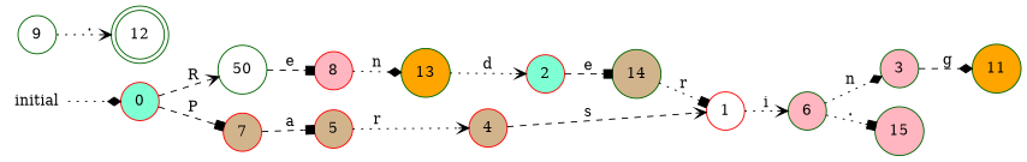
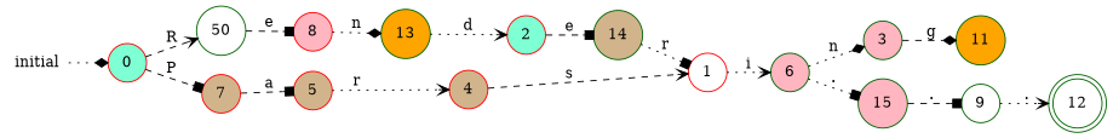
  digraph {
    rankdir=LR
    node [color=darkgreen fillcolor=white shape=circle style=filled]
    edge [arrowhead=box style=dotted]
    0 [color=red fillcolor=aquamarine]
    n2 [label=50]
    7 [color=red fillcolor=tan]
    8 [color=red fillcolor=lightpink]
    5 [color=red fillcolor=tan]
    initial [color=red shape=plaintext]
    13 [fillcolor=orange]
    4 [color=red fillcolor=tan]
    1 [color=red]
    6 [fillcolor=lightpink]
    3 [fillcolor=lightpink]
    15 [fillcolor=lightpink]
    11 [fillcolor=orange]
    2 [color=red fillcolor=aquamarine]
    14 [fillcolor=tan]
    9
    12 [shape=doublecircle]
    0 -> n2 [arrowhead=vee label=R style=dashed]
    0 -> 7 [label=P style=dashed]
    n2 -> 8 [label=e style=dashed]
    7 -> 5 [label=a style=dashed]
    8 -> 13 [arrowhead=diamond label=n]
    5 -> 4 [arrowhead=vee label=r]
    initial -> 0 [arrowhead=diamond]
    13 -> 2 [arrowhead=vee label=d]
    4 -> 1 [arrowhead=vee label=s style=dashed]
    1 -> 6 [arrowhead=vee label=i]
    6 -> 3 [arrowhead=diamond label=n]
    6 -> 15 [label="."]
    3 -> 11 [arrowhead=diamond label=g style=dashed]
+   15 -> 9 [label="." style=dashed]
    2 -> 14 [label=e style=dashed]
    14 -> 1 [label=r]
    9 -> 12 [arrowhead=vee label="."]
  }
